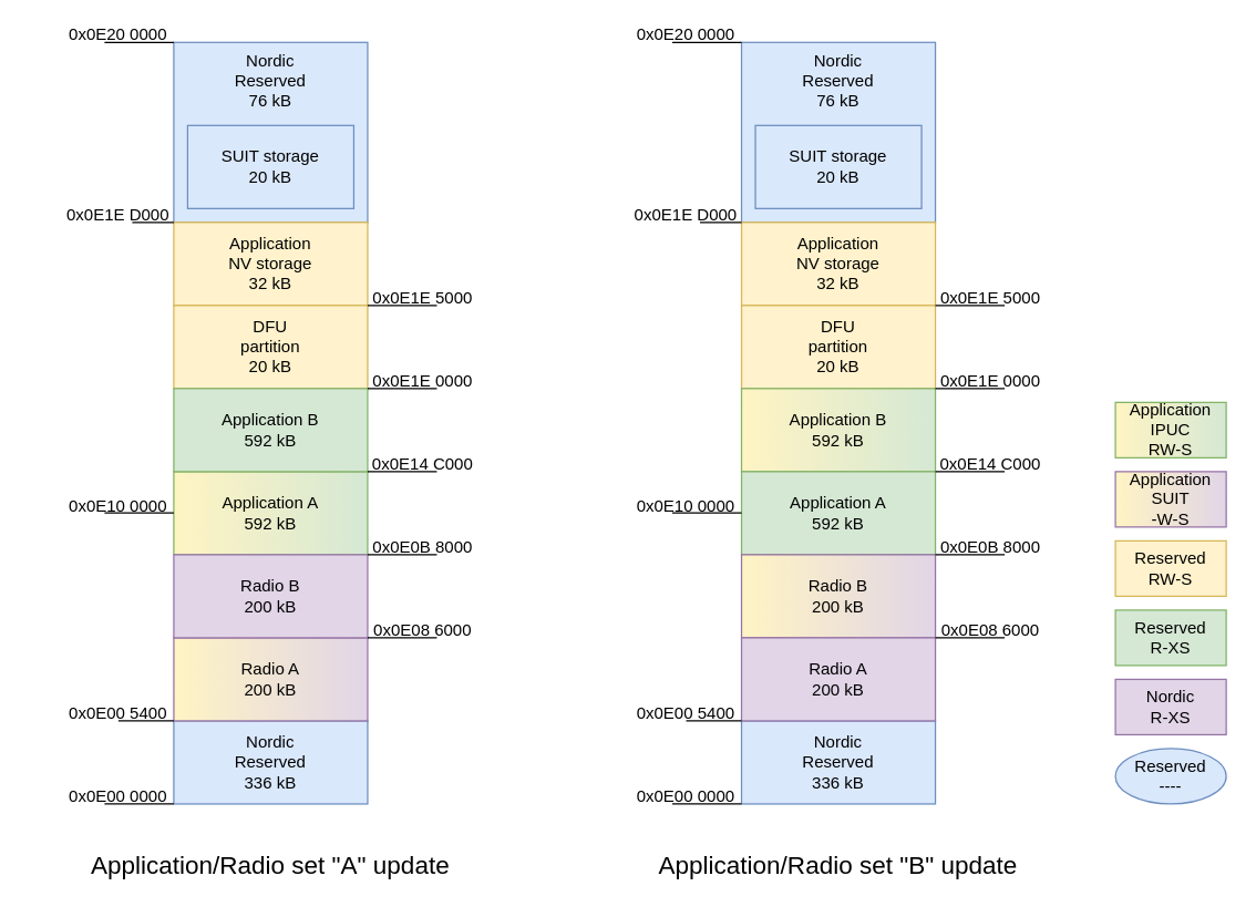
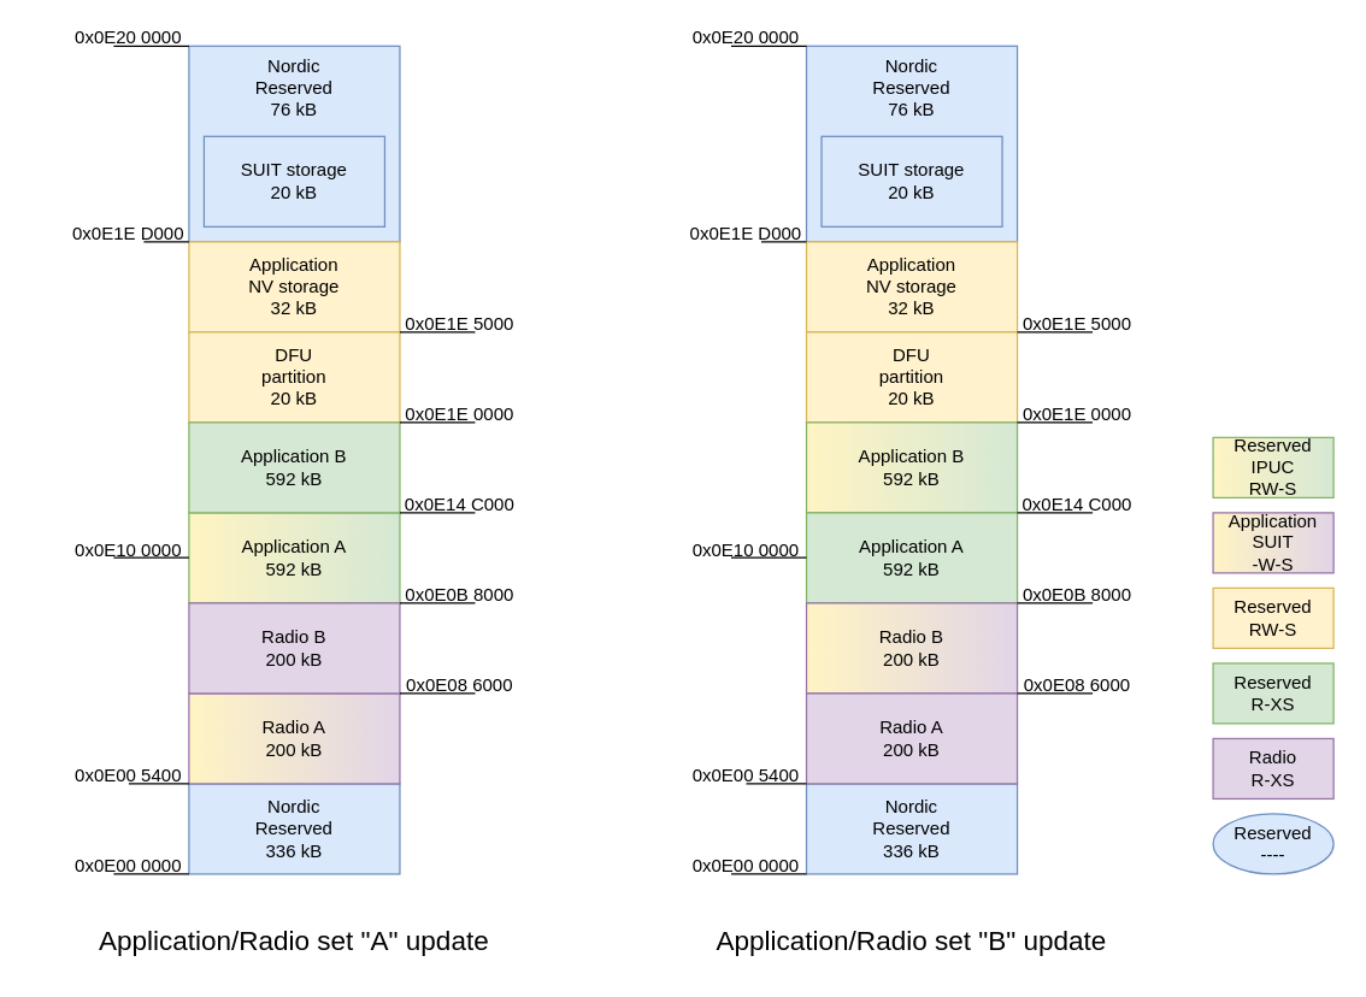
  <mxCell id="0" />
  <mxCell id="1" parent="0" />
  <mxCell id="2" value="Nordic&lt;br&gt;Reserved&lt;br&gt;76 kB" style="rounded=0;whiteSpace=wrap;html=1;imageVerticalAlign=top;verticalAlign=top;fillColor=#dae8fc;strokeColor=#6c8ebf;" parent="1" vertex="1"><mxGeometry x="535" y="30" width="140" height="130" as="geometry" /></mxCell>
  <mxCell id="3" value="SUIT storage&lt;br&gt;20 kB" style="rounded=0;whiteSpace=wrap;html=1;fillColor=#dae8fc;gradientDirection=east;strokeColor=#6c8ebf;" parent="1" vertex="1"><mxGeometry x="545" y="90" width="120" height="60" as="geometry" /></mxCell>
  <mxCell id="4" value="Application&lt;br&gt;NV storage&lt;br&gt;32 kB" style="rounded=0;whiteSpace=wrap;html=1;fillColor=#fff2cc;strokeColor=#d6b656;" parent="1" vertex="1"><mxGeometry x="535" y="160" width="140" height="60" as="geometry" /></mxCell>
  <mxCell id="5" value="DFU &lt;br&gt;partition&lt;br&gt;20 kB" style="rounded=0;whiteSpace=wrap;html=1;fillColor=#fff2cc;strokeColor=#d6b656;" parent="1" vertex="1"><mxGeometry x="535" y="220" width="140" height="60" as="geometry" /></mxCell>
  <mxCell id="6" value="Nordic&lt;br&gt;Reserved&lt;br&gt;336 kB" style="rounded=0;whiteSpace=wrap;html=1;fillColor=#dae8fc;strokeColor=#6c8ebf;" parent="1" vertex="1"><mxGeometry x="535" y="520" width="140" height="60" as="geometry" /></mxCell>
  <mxCell id="7" value="Application B&lt;br&gt;592 kB" style="rounded=0;whiteSpace=wrap;html=1;fillColor=#FFF4C3;strokeColor=#82b366;gradientDirection=east;gradientColor=#D5E8D4;" parent="1" vertex="1"><mxGeometry x="535" y="280" width="140" height="60" as="geometry" /></mxCell>
  <mxCell id="8" value="Application A&lt;br&gt;&lt;div&gt;592 kB&lt;/div&gt;" style="rounded=0;whiteSpace=wrap;html=1;fillColor=#d5e8d4;strokeColor=#82b366;" parent="1" vertex="1"><mxGeometry x="535" y="340" width="140" height="60" as="geometry" /></mxCell>
  <mxCell id="9" value="Radio B&lt;br&gt;200 kB" style="rounded=0;whiteSpace=wrap;html=1;fillColor=#e1d5e7;strokeColor=#9673a6;gradientDirection=west;gradientColor=#FFF4C3;" parent="1" vertex="1"><mxGeometry x="535" y="400" width="140" height="60" as="geometry" /></mxCell>
  <mxCell id="10" value="Radio A&lt;br&gt;200 kB" style="rounded=0;whiteSpace=wrap;html=1;fillColor=#e1d5e7;strokeColor=#9673a6;" parent="1" vertex="1"><mxGeometry x="535" y="460" width="140" height="60" as="geometry" /></mxCell>
  <mxCell id="11" value="0x0E00 0000" style="text;html=1;align=center;verticalAlign=middle;whiteSpace=wrap;rounded=0;" parent="1" vertex="1"><mxGeometry x="455" y="570" width="80" height="10" as="geometry" /></mxCell>
  <mxCell id="12" value="0x0E20 0000" style="text;html=1;align=center;verticalAlign=middle;whiteSpace=wrap;rounded=0;" parent="1" vertex="1"><mxGeometry x="455" y="20" width="80" height="10" as="geometry" /></mxCell>
  <mxCell id="13" value="0x0E1E D000" style="text;html=1;align=center;verticalAlign=middle;whiteSpace=wrap;rounded=0;" parent="1" vertex="1"><mxGeometry x="455" y="150" width="80" height="10" as="geometry" /></mxCell>
  <mxCell id="14" value="0x0E00 5400" style="text;html=1;align=center;verticalAlign=middle;whiteSpace=wrap;rounded=0;" parent="1" vertex="1"><mxGeometry x="455" y="510" width="80" height="10" as="geometry" /></mxCell>
  <mxCell id="15" value="0x0E1E 0000" style="text;html=1;align=center;verticalAlign=middle;whiteSpace=wrap;rounded=0;" parent="1" vertex="1"><mxGeometry x="675" y="270" width="80" height="10" as="geometry" /></mxCell>
  <mxCell id="16" value="0x0E14 C000" style="text;html=1;align=center;verticalAlign=middle;whiteSpace=wrap;rounded=0;" parent="1" vertex="1"><mxGeometry x="675" y="330" width="80" height="10" as="geometry" /></mxCell>
  <mxCell id="17" value="0x0E0B 8000" style="text;html=1;align=center;verticalAlign=middle;whiteSpace=wrap;rounded=0;" parent="1" vertex="1"><mxGeometry x="675" y="390" width="80" height="10" as="geometry" /></mxCell>
  <mxCell id="18" value="0x0E08 6000" style="text;html=1;align=center;verticalAlign=middle;whiteSpace=wrap;rounded=0;" parent="1" vertex="1"><mxGeometry x="675" y="450" width="80" height="10" as="geometry" /></mxCell>
  <mxCell id="19" value="0x0E1E 5000" style="text;html=1;align=center;verticalAlign=middle;whiteSpace=wrap;rounded=0;" parent="1" vertex="1"><mxGeometry x="675" y="210" width="80" height="10" as="geometry" /></mxCell>
  <mxCell id="20" value="" style="endArrow=none;html=1;rounded=0;" parent="1" edge="1"><mxGeometry width="50" height="50" relative="1" as="geometry"><mxPoint x="485" y="30" as="sourcePoint" /><mxPoint x="535" y="30" as="targetPoint" /></mxGeometry></mxCell>
  <mxCell id="21" value="" style="endArrow=none;html=1;rounded=0;" parent="1" edge="1"><mxGeometry width="50" height="50" relative="1" as="geometry"><mxPoint x="485" y="580" as="sourcePoint" /><mxPoint x="535" y="580" as="targetPoint" /></mxGeometry></mxCell>
  <mxCell id="22" value="" style="endArrow=none;html=1;rounded=0;" parent="1" edge="1"><mxGeometry width="50" height="50" relative="1" as="geometry"><mxPoint x="485" y="369.71" as="sourcePoint" /><mxPoint x="535" y="369.71" as="targetPoint" /></mxGeometry></mxCell>
  <mxCell id="23" value="0x0E10 0000" style="text;html=1;align=center;verticalAlign=middle;whiteSpace=wrap;rounded=0;" parent="1" vertex="1"><mxGeometry x="455" y="360" width="80" height="10" as="geometry" /></mxCell>
  <mxCell id="24" value="" style="endArrow=none;html=1;rounded=0;" parent="1" edge="1"><mxGeometry width="50" height="50" relative="1" as="geometry"><mxPoint x="505" y="160" as="sourcePoint" /><mxPoint x="535" y="160" as="targetPoint" /></mxGeometry></mxCell>
  <mxCell id="25" value="" style="endArrow=none;html=1;rounded=0;entryX=0;entryY=0;entryDx=0;entryDy=0;" parent="1" target="6" edge="1"><mxGeometry width="50" height="50" relative="1" as="geometry"><mxPoint x="495" y="520" as="sourcePoint" /><mxPoint x="545" y="520" as="targetPoint" /></mxGeometry></mxCell>
  <mxCell id="26" value="" style="endArrow=none;html=1;rounded=0;" parent="1" edge="1"><mxGeometry width="50" height="50" relative="1" as="geometry"><mxPoint x="675" y="220" as="sourcePoint" /><mxPoint x="725" y="220" as="targetPoint" /></mxGeometry></mxCell>
  <mxCell id="27" value="" style="endArrow=none;html=1;rounded=0;" parent="1" edge="1"><mxGeometry width="50" height="50" relative="1" as="geometry"><mxPoint x="675" y="280" as="sourcePoint" /><mxPoint x="725" y="280" as="targetPoint" /></mxGeometry></mxCell>
  <mxCell id="28" value="" style="endArrow=none;html=1;rounded=0;" parent="1" edge="1"><mxGeometry width="50" height="50" relative="1" as="geometry"><mxPoint x="675" y="340" as="sourcePoint" /><mxPoint x="725" y="340" as="targetPoint" /></mxGeometry></mxCell>
  <mxCell id="29" value="" style="endArrow=none;html=1;rounded=0;" parent="1" edge="1"><mxGeometry width="50" height="50" relative="1" as="geometry"><mxPoint x="675" y="400" as="sourcePoint" /><mxPoint x="725" y="400" as="targetPoint" /></mxGeometry></mxCell>
  <mxCell id="30" value="" style="endArrow=none;html=1;rounded=0;" parent="1" edge="1"><mxGeometry width="50" height="50" relative="1" as="geometry"><mxPoint x="675" y="460" as="sourcePoint" /><mxPoint x="725" y="460" as="targetPoint" /></mxGeometry></mxCell>
  <mxCell id="31" value="Reserved&lt;br&gt;RW-S" style="rounded=0;whiteSpace=wrap;html=1;fillColor=#fff2cc;strokeColor=#d6b656;" parent="1" vertex="1"><mxGeometry x="805" y="390" width="80" height="40" as="geometry" /></mxCell>
  <mxCell id="32" value="Reserved&lt;br&gt;R-XS" style="rounded=0;whiteSpace=wrap;html=1;fillColor=#d5e8d4;strokeColor=#82b366;" parent="1" vertex="1"><mxGeometry x="805" y="440" width="80" height="40" as="geometry" /></mxCell>
- <mxCell id="33" value="Nordic&lt;br&gt;R-XS" style="rounded=0;whiteSpace=wrap;html=1;fillColor=#e1d5e7;strokeColor=#9673a6;" parent="1" vertex="1"><mxGeometry x="805" y="490" width="80" height="40" as="geometry" /></mxCell>
+ <mxCell id="33" value="Radio&lt;br&gt;R-XS" style="rounded=0;whiteSpace=wrap;html=1;fillColor=#e1d5e7;strokeColor=#9673a6;" parent="1" vertex="1"><mxGeometry x="805" y="490" width="80" height="40" as="geometry" /></mxCell>
  <mxCell id="34" value="Reserved&lt;br&gt;----" style="ellipse;whiteSpace=wrap;html=1;fillColor=#dae8fc;strokeColor=#6c8ebf;" parent="1" vertex="1"><mxGeometry x="805" y="540" width="80" height="40" as="geometry" /></mxCell>
  <mxCell id="35" value="Application&lt;br&gt;SUIT&lt;br&gt;-W-S" style="rounded=0;whiteSpace=wrap;html=1;fillColor=#e1d5e7;strokeColor=#9673a6;gradientDirection=west;gradientColor=#FFF4C3;" parent="1" vertex="1"><mxGeometry x="805" y="340" width="80" height="40" as="geometry" /></mxCell>
- <mxCell id="36" value="Application&lt;br&gt;IPUC&lt;br&gt;RW-S" style="rounded=0;whiteSpace=wrap;html=1;fillColor=#d5e8d4;strokeColor=#82b366;gradientDirection=west;gradientColor=#FFF4C3;" parent="1" vertex="1"><mxGeometry x="805" y="290" width="80" height="40" as="geometry" /></mxCell>
+ <mxCell id="36" value="Reserved&lt;br&gt;IPUC&lt;br&gt;RW-S" style="rounded=0;whiteSpace=wrap;html=1;fillColor=#d5e8d4;strokeColor=#82b366;gradientDirection=west;gradientColor=#FFF4C3;" parent="1" vertex="1"><mxGeometry x="805" y="290" width="80" height="40" as="geometry" /></mxCell>
  <mxCell id="37" value="Nordic&lt;br&gt;Reserved&lt;br&gt;76 kB" style="rounded=0;whiteSpace=wrap;html=1;imageVerticalAlign=top;verticalAlign=top;fillColor=#dae8fc;strokeColor=#6c8ebf;" parent="1" vertex="1"><mxGeometry x="125" y="30" width="140" height="130" as="geometry" /></mxCell>
  <mxCell id="38" value="SUIT storage&lt;br&gt;20 kB" style="rounded=0;whiteSpace=wrap;html=1;fillColor=#dae8fc;gradientDirection=east;strokeColor=#6c8ebf;" parent="1" vertex="1"><mxGeometry x="135" y="90" width="120" height="60" as="geometry" /></mxCell>
  <mxCell id="39" value="Application&lt;br&gt;NV storage&lt;br&gt;32 kB" style="rounded=0;whiteSpace=wrap;html=1;fillColor=#fff2cc;strokeColor=#d6b656;" parent="1" vertex="1"><mxGeometry x="125" y="160" width="140" height="60" as="geometry" /></mxCell>
  <mxCell id="40" value="DFU &lt;br&gt;partition&lt;br&gt;20 kB" style="rounded=0;whiteSpace=wrap;html=1;fillColor=#fff2cc;strokeColor=#d6b656;" parent="1" vertex="1"><mxGeometry x="125" y="220" width="140" height="60" as="geometry" /></mxCell>
  <mxCell id="41" value="Nordic&lt;br&gt;Reserved&lt;br&gt;336 kB" style="rounded=0;whiteSpace=wrap;html=1;fillColor=#dae8fc;strokeColor=#6c8ebf;" parent="1" vertex="1"><mxGeometry x="125" y="520" width="140" height="60" as="geometry" /></mxCell>
  <mxCell id="42" value="Application A&lt;br&gt;592 kB" style="rounded=0;whiteSpace=wrap;html=1;fillColor=#FFF4C3;strokeColor=#82b366;gradientDirection=east;gradientColor=#D5E8D4;" parent="1" vertex="1"><mxGeometry x="125" y="340" width="140" height="60" as="geometry" /></mxCell>
  <mxCell id="43" value="Application B&lt;br&gt;592 kB" style="rounded=0;whiteSpace=wrap;html=1;fillColor=#d5e8d4;strokeColor=#82b366;" parent="1" vertex="1"><mxGeometry x="125" y="280" width="140" height="60" as="geometry" /></mxCell>
  <mxCell id="44" value="Radio A&lt;br&gt;200 kB" style="rounded=0;whiteSpace=wrap;html=1;fillColor=#e1d5e7;strokeColor=#9673a6;gradientDirection=west;gradientColor=#FFF4C3;" parent="1" vertex="1"><mxGeometry x="125" y="460" width="140" height="60" as="geometry" /></mxCell>
  <mxCell id="45" value="Radio B&lt;br&gt;200 kB" style="rounded=0;whiteSpace=wrap;html=1;fillColor=#e1d5e7;strokeColor=#9673a6;" parent="1" vertex="1"><mxGeometry x="125" y="400" width="140" height="60" as="geometry" /></mxCell>
  <mxCell id="46" value="0x0E00 0000" style="text;html=1;align=center;verticalAlign=middle;whiteSpace=wrap;rounded=0;" parent="1" vertex="1"><mxGeometry x="45" y="570" width="80" height="10" as="geometry" /></mxCell>
  <mxCell id="47" value="0x0E20 0000" style="text;html=1;align=center;verticalAlign=middle;whiteSpace=wrap;rounded=0;" parent="1" vertex="1"><mxGeometry x="45" y="20" width="80" height="10" as="geometry" /></mxCell>
  <mxCell id="48" value="0x0E1E D000" style="text;html=1;align=center;verticalAlign=middle;whiteSpace=wrap;rounded=0;" parent="1" vertex="1"><mxGeometry x="45" y="150" width="80" height="10" as="geometry" /></mxCell>
  <mxCell id="49" value="0x0E00 5400" style="text;html=1;align=center;verticalAlign=middle;whiteSpace=wrap;rounded=0;" parent="1" vertex="1"><mxGeometry x="45" y="510" width="80" height="10" as="geometry" /></mxCell>
  <mxCell id="50" value="0x0E1E 0000" style="text;html=1;align=center;verticalAlign=middle;whiteSpace=wrap;rounded=0;" parent="1" vertex="1"><mxGeometry x="265" y="270" width="80" height="10" as="geometry" /></mxCell>
  <mxCell id="51" value="0x0E14 C000" style="text;html=1;align=center;verticalAlign=middle;whiteSpace=wrap;rounded=0;" parent="1" vertex="1"><mxGeometry x="265" y="330" width="80" height="10" as="geometry" /></mxCell>
  <mxCell id="52" value="0x0E0B 8000" style="text;html=1;align=center;verticalAlign=middle;whiteSpace=wrap;rounded=0;" parent="1" vertex="1"><mxGeometry x="265" y="390" width="80" height="10" as="geometry" /></mxCell>
  <mxCell id="53" value="0x0E08 6000" style="text;html=1;align=center;verticalAlign=middle;whiteSpace=wrap;rounded=0;" parent="1" vertex="1"><mxGeometry x="265" y="450" width="80" height="10" as="geometry" /></mxCell>
  <mxCell id="54" value="0x0E1E 5000" style="text;html=1;align=center;verticalAlign=middle;whiteSpace=wrap;rounded=0;" parent="1" vertex="1"><mxGeometry x="265" y="210" width="80" height="10" as="geometry" /></mxCell>
  <mxCell id="55" value="" style="endArrow=none;html=1;rounded=0;" parent="1" edge="1"><mxGeometry width="50" height="50" relative="1" as="geometry"><mxPoint x="75" y="30" as="sourcePoint" /><mxPoint x="125" y="30" as="targetPoint" /></mxGeometry></mxCell>
  <mxCell id="56" value="" style="endArrow=none;html=1;rounded=0;" parent="1" edge="1"><mxGeometry width="50" height="50" relative="1" as="geometry"><mxPoint x="75" y="580" as="sourcePoint" /><mxPoint x="125" y="580" as="targetPoint" /></mxGeometry></mxCell>
  <mxCell id="57" value="" style="endArrow=none;html=1;rounded=0;" parent="1" edge="1"><mxGeometry width="50" height="50" relative="1" as="geometry"><mxPoint x="75" y="369.71" as="sourcePoint" /><mxPoint x="125" y="369.71" as="targetPoint" /></mxGeometry></mxCell>
  <mxCell id="58" value="0x0E10 0000" style="text;html=1;align=center;verticalAlign=middle;whiteSpace=wrap;rounded=0;" parent="1" vertex="1"><mxGeometry x="45" y="360" width="80" height="10" as="geometry" /></mxCell>
  <mxCell id="59" value="" style="endArrow=none;html=1;rounded=0;" parent="1" edge="1"><mxGeometry width="50" height="50" relative="1" as="geometry"><mxPoint x="95" y="160" as="sourcePoint" /><mxPoint x="125" y="160" as="targetPoint" /></mxGeometry></mxCell>
  <mxCell id="60" value="" style="endArrow=none;html=1;rounded=0;entryX=0;entryY=0;entryDx=0;entryDy=0;" parent="1" target="41" edge="1"><mxGeometry width="50" height="50" relative="1" as="geometry"><mxPoint x="85" y="520" as="sourcePoint" /><mxPoint x="135" y="520" as="targetPoint" /></mxGeometry></mxCell>
  <mxCell id="61" value="" style="endArrow=none;html=1;rounded=0;" parent="1" edge="1"><mxGeometry width="50" height="50" relative="1" as="geometry"><mxPoint x="265" y="220" as="sourcePoint" /><mxPoint x="315" y="220" as="targetPoint" /></mxGeometry></mxCell>
  <mxCell id="62" value="" style="endArrow=none;html=1;rounded=0;" parent="1" edge="1"><mxGeometry width="50" height="50" relative="1" as="geometry"><mxPoint x="265" y="280" as="sourcePoint" /><mxPoint x="315" y="280" as="targetPoint" /></mxGeometry></mxCell>
  <mxCell id="63" value="" style="endArrow=none;html=1;rounded=0;" parent="1" edge="1"><mxGeometry width="50" height="50" relative="1" as="geometry"><mxPoint x="265" y="340" as="sourcePoint" /><mxPoint x="315" y="340" as="targetPoint" /></mxGeometry></mxCell>
  <mxCell id="64" value="" style="endArrow=none;html=1;rounded=0;" parent="1" edge="1"><mxGeometry width="50" height="50" relative="1" as="geometry"><mxPoint x="265" y="400" as="sourcePoint" /><mxPoint x="315" y="400" as="targetPoint" /></mxGeometry></mxCell>
  <mxCell id="65" value="" style="endArrow=none;html=1;rounded=0;" parent="1" edge="1"><mxGeometry width="50" height="50" relative="1" as="geometry"><mxPoint x="265" y="460" as="sourcePoint" /><mxPoint x="315" y="460" as="targetPoint" /></mxGeometry></mxCell>
  <mxCell id="66" value="Application/Radio set &quot;A&quot; update" style="text;html=1;align=center;verticalAlign=middle;whiteSpace=wrap;rounded=0;fontSize=18;" parent="1" vertex="1"><mxGeometry x="20" y="610" width="350" height="30" as="geometry" /></mxCell>
  <mxCell id="67" value="Application/Radio set &quot;B&quot; update" style="text;html=1;align=center;verticalAlign=middle;whiteSpace=wrap;rounded=0;fontSize=18;" parent="1" vertex="1"><mxGeometry x="430" y="610" width="350" height="30" as="geometry" /></mxCell>
